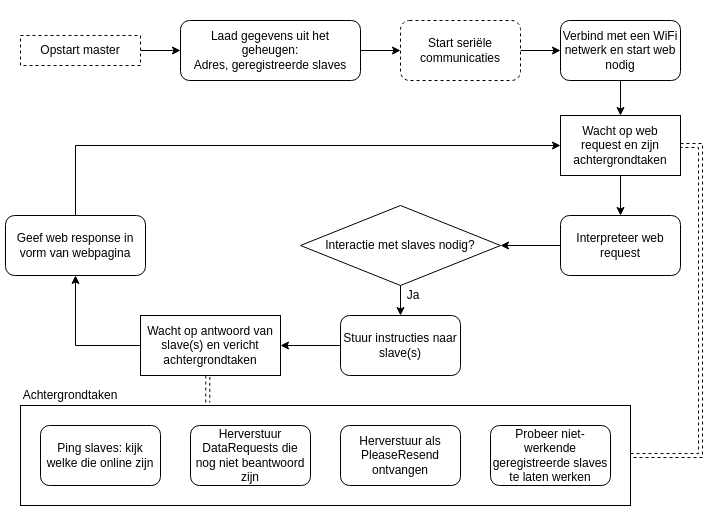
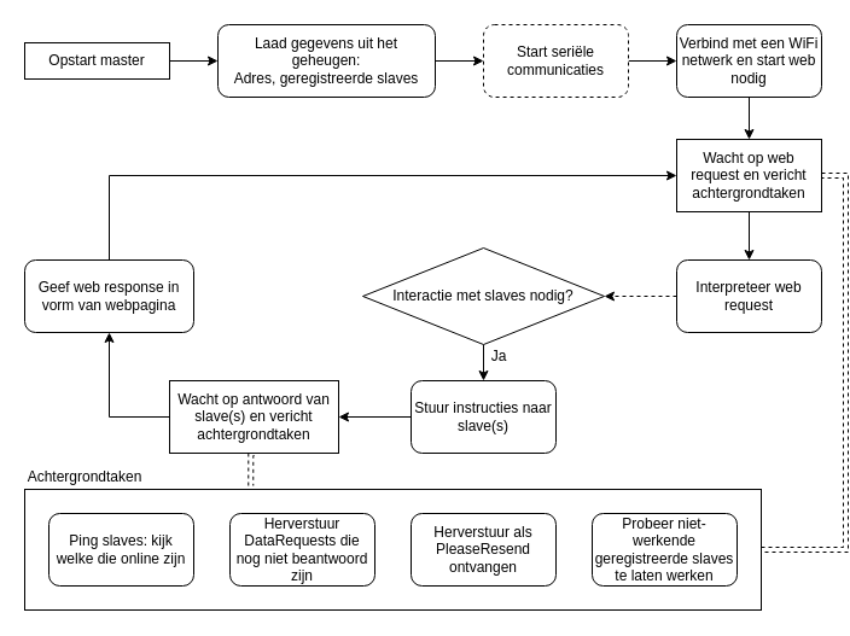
  <mxCell id="0" />
  <mxCell id="1" parent="0" />
  <mxCell id="2" style="edgeStyle=orthogonalEdgeStyle;rounded=0;orthogonalLoop=1;jettySize=auto;html=1;exitX=1;exitY=0.5;exitDx=0;exitDy=0;entryX=0;entryY=0.5;entryDx=0;entryDy=0;" edge="1" parent="1" source="3" target="5"><mxGeometry relative="1" as="geometry" /></mxCell>
- <mxCell id="3" value="Opstart master&lt;br&gt;" style="rounded=0;whiteSpace=wrap;html=1;dashed=1;" vertex="1" parent="1"><mxGeometry x="20" y="35" width="120" height="30" as="geometry" /></mxCell>
+ <mxCell id="3" value="Opstart master&lt;br&gt;" style="rounded=0;whiteSpace=wrap;html=1;" vertex="1" parent="1"><mxGeometry x="20" y="35" width="120" height="30" as="geometry" /></mxCell>
  <mxCell id="4" style="edgeStyle=orthogonalEdgeStyle;rounded=0;orthogonalLoop=1;jettySize=auto;html=1;exitX=1;exitY=0.5;exitDx=0;exitDy=0;entryX=0;entryY=0.5;entryDx=0;entryDy=0;" edge="1" parent="1" source="5" target="7"><mxGeometry relative="1" as="geometry" /></mxCell>
  <mxCell id="5" value="&lt;span&gt;Laad gegevens uit het geheugen:&lt;/span&gt;&lt;br&gt;&lt;span&gt;Adres, geregistreerde slaves&lt;/span&gt;" style="rounded=1;whiteSpace=wrap;html=1;" vertex="1" parent="1"><mxGeometry x="180" y="20" width="180" height="60" as="geometry" /></mxCell>
  <mxCell id="6" style="edgeStyle=orthogonalEdgeStyle;rounded=0;orthogonalLoop=1;jettySize=auto;html=1;exitX=1;exitY=0.5;exitDx=0;exitDy=0;entryX=0;entryY=0.5;entryDx=0;entryDy=0;" edge="1" parent="1" source="7" target="9"><mxGeometry relative="1" as="geometry" /></mxCell>
  <mxCell id="7" value="Start seriële communicaties&lt;br&gt;" style="rounded=1;whiteSpace=wrap;html=1;dashed=1;" vertex="1" parent="1"><mxGeometry x="400" y="20" width="120" height="60" as="geometry" /></mxCell>
  <mxCell id="8" style="edgeStyle=orthogonalEdgeStyle;rounded=0;orthogonalLoop=1;jettySize=auto;html=1;exitX=0.5;exitY=1;exitDx=0;exitDy=0;entryX=0.5;entryY=0;entryDx=0;entryDy=0;" edge="1" parent="1" source="9" target="12"><mxGeometry relative="1" as="geometry" /></mxCell>
  <mxCell id="9" value="Verbind met een WiFi netwerk en start web nodig" style="rounded=1;whiteSpace=wrap;html=1;" vertex="1" parent="1"><mxGeometry x="560" y="20" width="120" height="60" as="geometry" /></mxCell>
  <mxCell id="10" style="edgeStyle=orthogonalEdgeStyle;rounded=0;orthogonalLoop=1;jettySize=auto;html=1;exitX=0.5;exitY=1;exitDx=0;exitDy=0;entryX=0.5;entryY=0;entryDx=0;entryDy=0;" edge="1" parent="1" source="12" target="14"><mxGeometry relative="1" as="geometry" /></mxCell>
  <mxCell id="11" style="edgeStyle=orthogonalEdgeStyle;rounded=0;orthogonalLoop=1;jettySize=auto;html=1;exitX=1;exitY=0.5;exitDx=0;exitDy=0;entryX=1;entryY=0.5;entryDx=0;entryDy=0;dashed=1;shape=link;" edge="1" parent="1" source="12" target="28"><mxGeometry relative="1" as="geometry" /></mxCell>
- <mxCell id="12" value="Wacht op web request en zijn achtergrondtaken" style="rounded=0;whiteSpace=wrap;html=1;" vertex="1" parent="1"><mxGeometry x="560" y="115" width="120" height="60" as="geometry" /></mxCell>
- <mxCell id="13" style="edgeStyle=orthogonalEdgeStyle;rounded=0;orthogonalLoop=1;jettySize=auto;html=1;exitX=0;exitY=0.5;exitDx=0;exitDy=0;entryX=1;entryY=0.5;entryDx=0;entryDy=0;" edge="1" parent="1" source="14" target="18"><mxGeometry relative="1" as="geometry" /></mxCell>
+ <mxCell id="12" value="Wacht op web request en vericht achtergrondtaken" style="rounded=0;whiteSpace=wrap;html=1;" vertex="1" parent="1"><mxGeometry x="560" y="115" width="120" height="60" as="geometry" /></mxCell>
+ <mxCell id="13" style="edgeStyle=orthogonalEdgeStyle;rounded=0;orthogonalLoop=1;jettySize=auto;html=1;exitX=0;exitY=0.5;exitDx=0;exitDy=0;entryX=1;entryY=0.5;entryDx=0;entryDy=0;dashed=1;" edge="1" parent="1" source="14" target="18"><mxGeometry relative="1" as="geometry" /></mxCell>
  <mxCell id="14" value="Interpreteer web request" style="rounded=1;whiteSpace=wrap;html=1;" vertex="1" parent="1"><mxGeometry x="560" y="215" width="120" height="60" as="geometry" /></mxCell>
  <mxCell id="15" style="edgeStyle=orthogonalEdgeStyle;rounded=0;orthogonalLoop=1;jettySize=auto;html=1;exitX=0.5;exitY=0;exitDx=0;exitDy=0;entryX=0;entryY=0.5;entryDx=0;entryDy=0;" edge="1" parent="1" source="16" target="12"><mxGeometry relative="1" as="geometry" /></mxCell>
- <mxCell id="16" value="Geef web response in vorm van webpagina" style="rounded=1;whiteSpace=wrap;html=1;" vertex="1" parent="1"><mxGeometry x="5" y="215" width="140" height="60" as="geometry" /></mxCell>
+ <mxCell id="16" value="Geef web response in vorm van webpagina" style="rounded=1;whiteSpace=wrap;html=1;" vertex="1" parent="1"><mxGeometry x="20" y="215" width="140" height="60" as="geometry" /></mxCell>
  <mxCell id="17" style="edgeStyle=orthogonalEdgeStyle;rounded=0;orthogonalLoop=1;jettySize=auto;html=1;exitX=0.5;exitY=1;exitDx=0;exitDy=0;entryX=0.5;entryY=0;entryDx=0;entryDy=0;" edge="1" parent="1" source="18" target="20"><mxGeometry relative="1" as="geometry" /></mxCell>
  <mxCell id="18" value="Interactie met slaves nodig?" style="rhombus;whiteSpace=wrap;html=1;" vertex="1" parent="1"><mxGeometry x="300" y="205" width="200" height="80" as="geometry" /></mxCell>
  <mxCell id="19" style="edgeStyle=orthogonalEdgeStyle;rounded=0;orthogonalLoop=1;jettySize=auto;html=1;exitX=0;exitY=0.5;exitDx=0;exitDy=0;entryX=1;entryY=0.5;entryDx=0;entryDy=0;" edge="1" parent="1" source="20" target="24"><mxGeometry relative="1" as="geometry" /></mxCell>
  <mxCell id="20" value="Stuur instructies naar slave(s)" style="rounded=1;whiteSpace=wrap;html=1;" vertex="1" parent="1"><mxGeometry x="340" y="315" width="120" height="60" as="geometry" /></mxCell>
  <mxCell id="21" value="Ja" style="text;html=1;strokeColor=none;fillColor=none;align=center;verticalAlign=middle;whiteSpace=wrap;rounded=0;" vertex="1" parent="1"><mxGeometry x="393" y="285" width="40" height="20" as="geometry" /></mxCell>
  <mxCell id="22" style="edgeStyle=orthogonalEdgeStyle;rounded=0;orthogonalLoop=1;jettySize=auto;html=1;exitX=0;exitY=0.5;exitDx=0;exitDy=0;entryX=0.5;entryY=1;entryDx=0;entryDy=0;" edge="1" parent="1" source="24" target="16"><mxGeometry relative="1" as="geometry" /></mxCell>
  <mxCell id="23" style="edgeStyle=orthogonalEdgeStyle;rounded=0;orthogonalLoop=1;jettySize=auto;html=1;exitX=0.5;exitY=1;exitDx=0;exitDy=0;entryX=0.307;entryY=-0.03;entryDx=0;entryDy=0;entryPerimeter=0;dashed=1;shape=link;" edge="1" parent="1" source="24" target="28"><mxGeometry relative="1" as="geometry" /></mxCell>
  <mxCell id="24" value="Wacht op antwoord van slave(s) en vericht achtergrondtaken" style="rounded=0;whiteSpace=wrap;html=1;" vertex="1" parent="1"><mxGeometry x="140" y="315" width="140" height="60" as="geometry" /></mxCell>
  <mxCell id="25" value="Ping slaves: kijk welke die online zijn" style="rounded=1;whiteSpace=wrap;html=1;" vertex="1" parent="1"><mxGeometry x="40" y="425" width="120" height="60" as="geometry" /></mxCell>
  <mxCell id="26" value="Herverstuur DataRequests die nog niet beantwoord zijn" style="rounded=1;whiteSpace=wrap;html=1;" vertex="1" parent="1"><mxGeometry x="190" y="425" width="120" height="60" as="geometry" /></mxCell>
  <mxCell id="27" value="Herverstuur als PleaseResend ontvangen" style="rounded=1;whiteSpace=wrap;html=1;" vertex="1" parent="1"><mxGeometry x="340" y="425" width="120" height="60" as="geometry" /></mxCell>
  <mxCell id="28" value="" style="rounded=0;whiteSpace=wrap;html=1;fillColor=none;" vertex="1" parent="1"><mxGeometry x="20" y="405" width="610" height="100" as="geometry" /></mxCell>
  <mxCell id="29" value="Probeer niet-werkende geregistreerde slaves te laten werken" style="rounded=1;whiteSpace=wrap;html=1;" vertex="1" parent="1"><mxGeometry x="490" y="425" width="120" height="60" as="geometry" /></mxCell>
  <mxCell id="30" value="Achtergrondtaken&lt;br&gt;" style="text;html=1;strokeColor=none;fillColor=none;align=center;verticalAlign=middle;whiteSpace=wrap;rounded=0;" vertex="1" parent="1"><mxGeometry x="50" y="385" width="40" height="20" as="geometry" /></mxCell>
